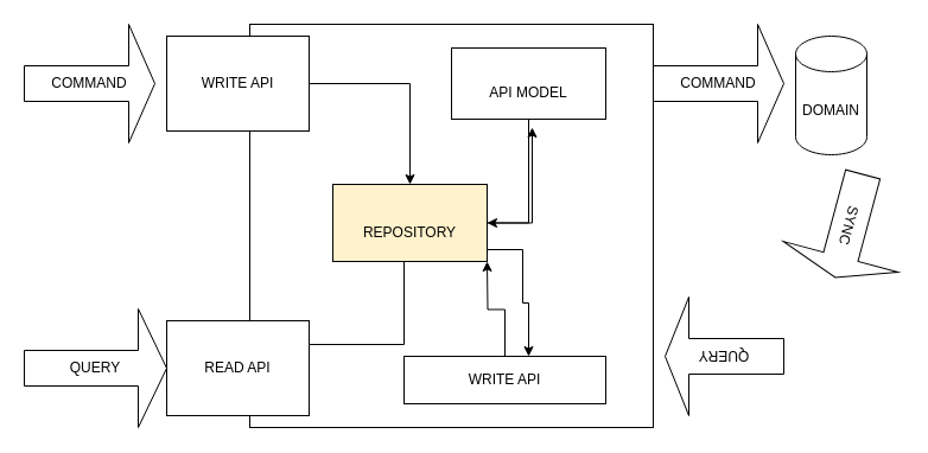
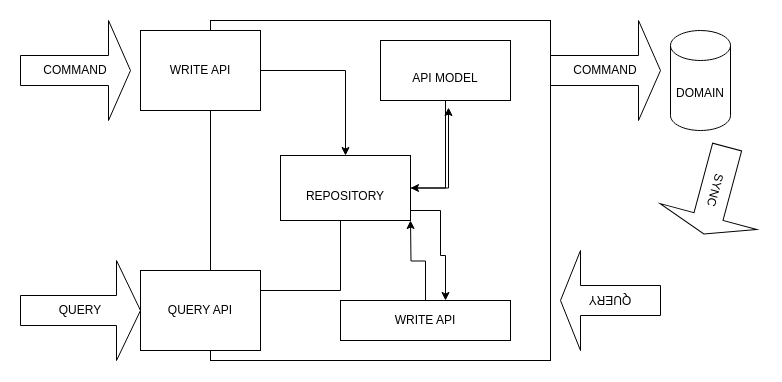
  <mxCell id="0" />
  <mxCell id="1" parent="0" />
  <mxCell id="2" value="" style="whiteSpace=wrap;html=1;aspect=fixed;" vertex="1" parent="1"><mxGeometry x="210" y="20" width="340" height="340" as="geometry" /></mxCell>
  <mxCell id="3" value="COMMAND" style="shape=singleArrow;whiteSpace=wrap;html=1;" vertex="1" parent="1"><mxGeometry x="20" y="20" width="110" height="100" as="geometry" /></mxCell>
  <mxCell id="4" value="QUERY" style="shape=singleArrow;whiteSpace=wrap;html=1;" vertex="1" parent="1"><mxGeometry x="20" y="260" width="120" height="100" as="geometry" /></mxCell>
  <mxCell id="5" style="edgeStyle=orthogonalEdgeStyle;rounded=0;orthogonalLoop=1;jettySize=auto;html=1;" edge="1" parent="1" source="6" target="19"><mxGeometry relative="1" as="geometry" /></mxCell>
  <mxCell id="6" value="WRITE API" style="rounded=0;whiteSpace=wrap;html=1;" vertex="1" parent="1"><mxGeometry x="140" y="30" width="120" height="80" as="geometry" /></mxCell>
  <mxCell id="7" style="edgeStyle=orthogonalEdgeStyle;rounded=0;orthogonalLoop=1;jettySize=auto;html=1;entryX=0.25;entryY=1;entryDx=0;entryDy=0;endArrow=none;" edge="1" parent="1" source="8" target="19"><mxGeometry relative="1" as="geometry"><Array as="points"><mxPoint x="340" y="290" /><mxPoint x="340" y="220" /></Array></mxGeometry></mxCell>
- <mxCell id="8" value="READ API" style="rounded=0;whiteSpace=wrap;html=1;" vertex="1" parent="1"><mxGeometry x="140" y="270" width="120" height="80" as="geometry" /></mxCell>
+ <mxCell id="8" value="QUERY API" style="rounded=0;whiteSpace=wrap;html=1;" vertex="1" parent="1"><mxGeometry x="140" y="270" width="120" height="80" as="geometry" /></mxCell>
  <mxCell id="9" style="edgeStyle=orthogonalEdgeStyle;rounded=0;orthogonalLoop=1;jettySize=auto;html=1;entryX=1;entryY=0.5;entryDx=0;entryDy=0;" edge="1" parent="1" source="10" target="19"><mxGeometry relative="1" as="geometry" /></mxCell>
  <mxCell id="10" value="&lt;br&gt;API MODEL" style="rounded=0;whiteSpace=wrap;html=1;" vertex="1" parent="1"><mxGeometry x="380" y="40" width="130" height="60" as="geometry" /></mxCell>
  <mxCell id="11" style="edgeStyle=orthogonalEdgeStyle;rounded=0;orthogonalLoop=1;jettySize=auto;html=1;" edge="1" parent="1" source="12"><mxGeometry relative="1" as="geometry"><mxPoint x="410" y="220" as="targetPoint" /></mxGeometry></mxCell>
  <mxCell id="12" value="WRITE API" style="rounded=0;whiteSpace=wrap;html=1;" vertex="1" parent="1"><mxGeometry x="340" y="300" width="170" height="40" as="geometry" /></mxCell>
  <mxCell id="13" value="COMMAND" style="shape=singleArrow;whiteSpace=wrap;html=1;" vertex="1" parent="1"><mxGeometry x="550" y="20" width="110" height="100" as="geometry" /></mxCell>
  <mxCell id="14" value="QUERY" style="shape=singleArrow;whiteSpace=wrap;html=1;rotation=-180;" vertex="1" parent="1"><mxGeometry x="560" y="250" width="100" height="100" as="geometry" /></mxCell>
  <mxCell id="15" value="DOMAIN" style="shape=cylinder3;whiteSpace=wrap;html=1;boundedLbl=1;backgroundOutline=1;size=15;" vertex="1" parent="1"><mxGeometry x="670" y="30" width="60" height="100" as="geometry" /></mxCell>
  <mxCell id="16" value="SYNC" style="shape=singleArrow;whiteSpace=wrap;html=1;rotation=105;" vertex="1" parent="1"><mxGeometry x="670" y="140" width="90" height="100" as="geometry" /></mxCell>
  <mxCell id="17" style="edgeStyle=orthogonalEdgeStyle;rounded=0;orthogonalLoop=1;jettySize=auto;html=1;exitX=1;exitY=0.5;exitDx=0;exitDy=0;entryX=0.523;entryY=1.117;entryDx=0;entryDy=0;entryPerimeter=0;" edge="1" parent="1" source="19" target="10"><mxGeometry relative="1" as="geometry" /></mxCell>
  <mxCell id="18" style="edgeStyle=orthogonalEdgeStyle;rounded=0;orthogonalLoop=1;jettySize=auto;html=1;" edge="1" parent="1" source="19" target="12"><mxGeometry relative="1" as="geometry"><Array as="points"><mxPoint x="440" y="210" /><mxPoint x="440" y="255" /><mxPoint x="445" y="255" /></Array></mxGeometry></mxCell>
- <mxCell id="19" value="&lt;br&gt;REPOSITORY" style="rounded=0;whiteSpace=wrap;html=1;fillColor=#fff2cc;" vertex="1" parent="1"><mxGeometry x="280" y="155" width="130" height="65" as="geometry" /></mxCell>
+ <mxCell id="19" value="&lt;br&gt;REPOSITORY" style="rounded=0;whiteSpace=wrap;html=1;" vertex="1" parent="1"><mxGeometry x="280" y="155" width="130" height="65" as="geometry" /></mxCell>
